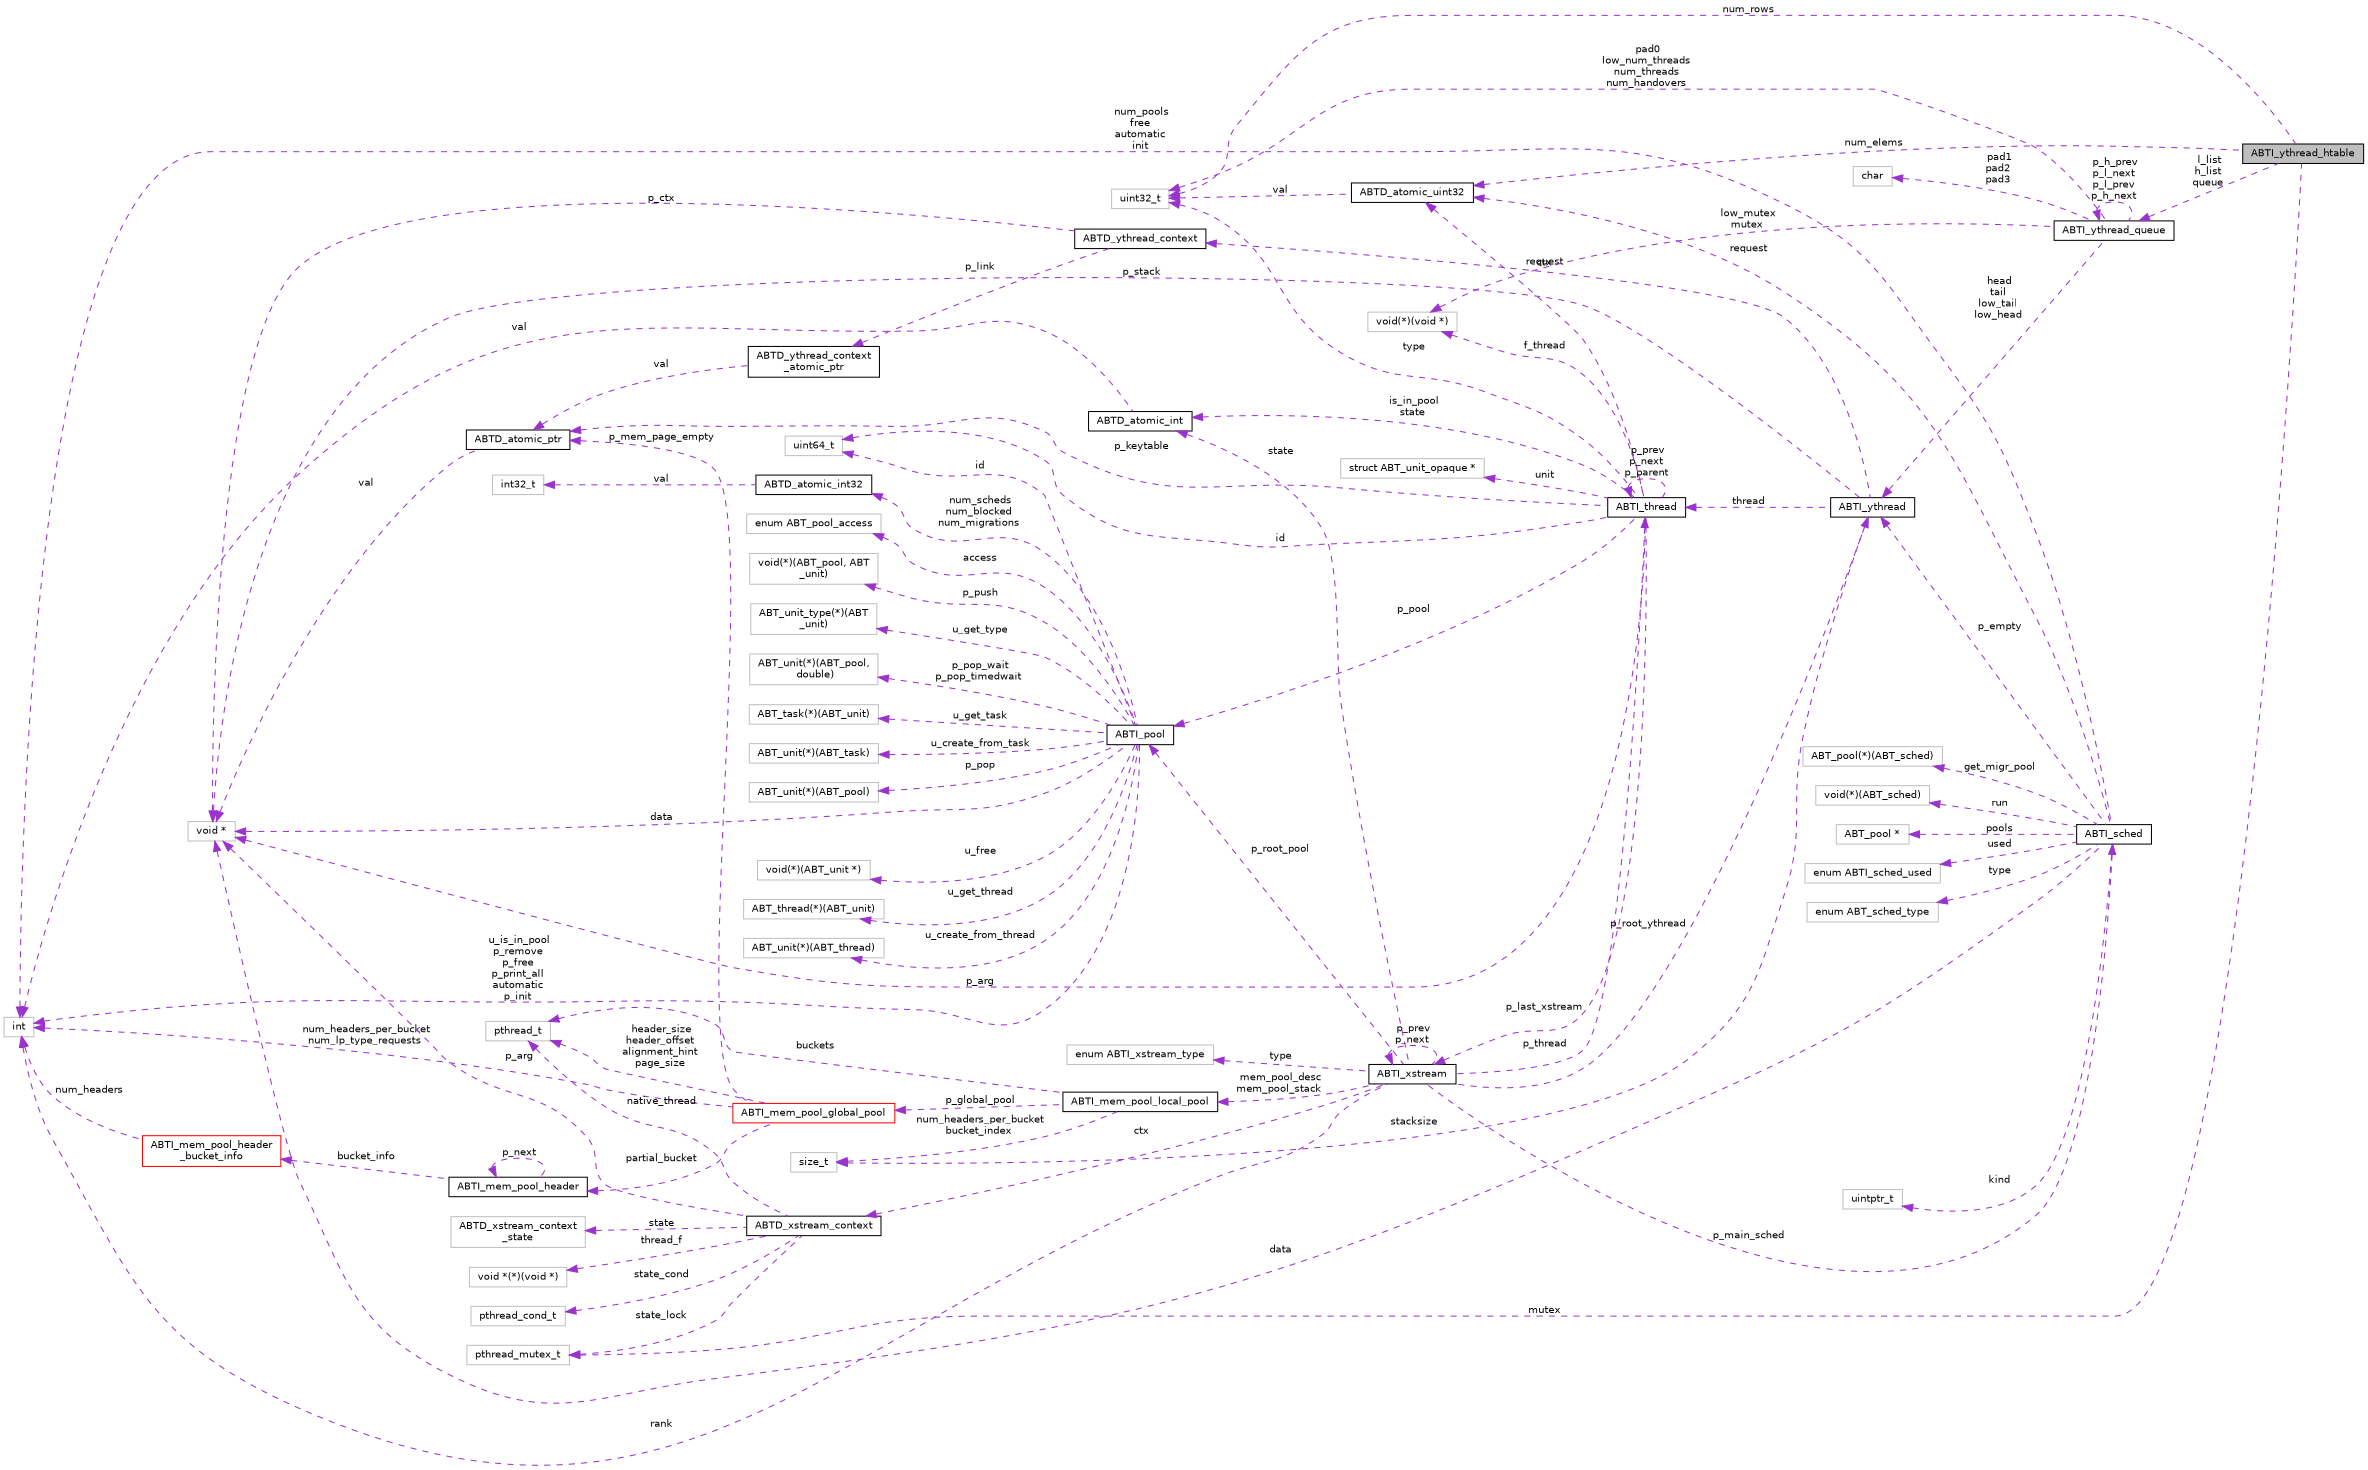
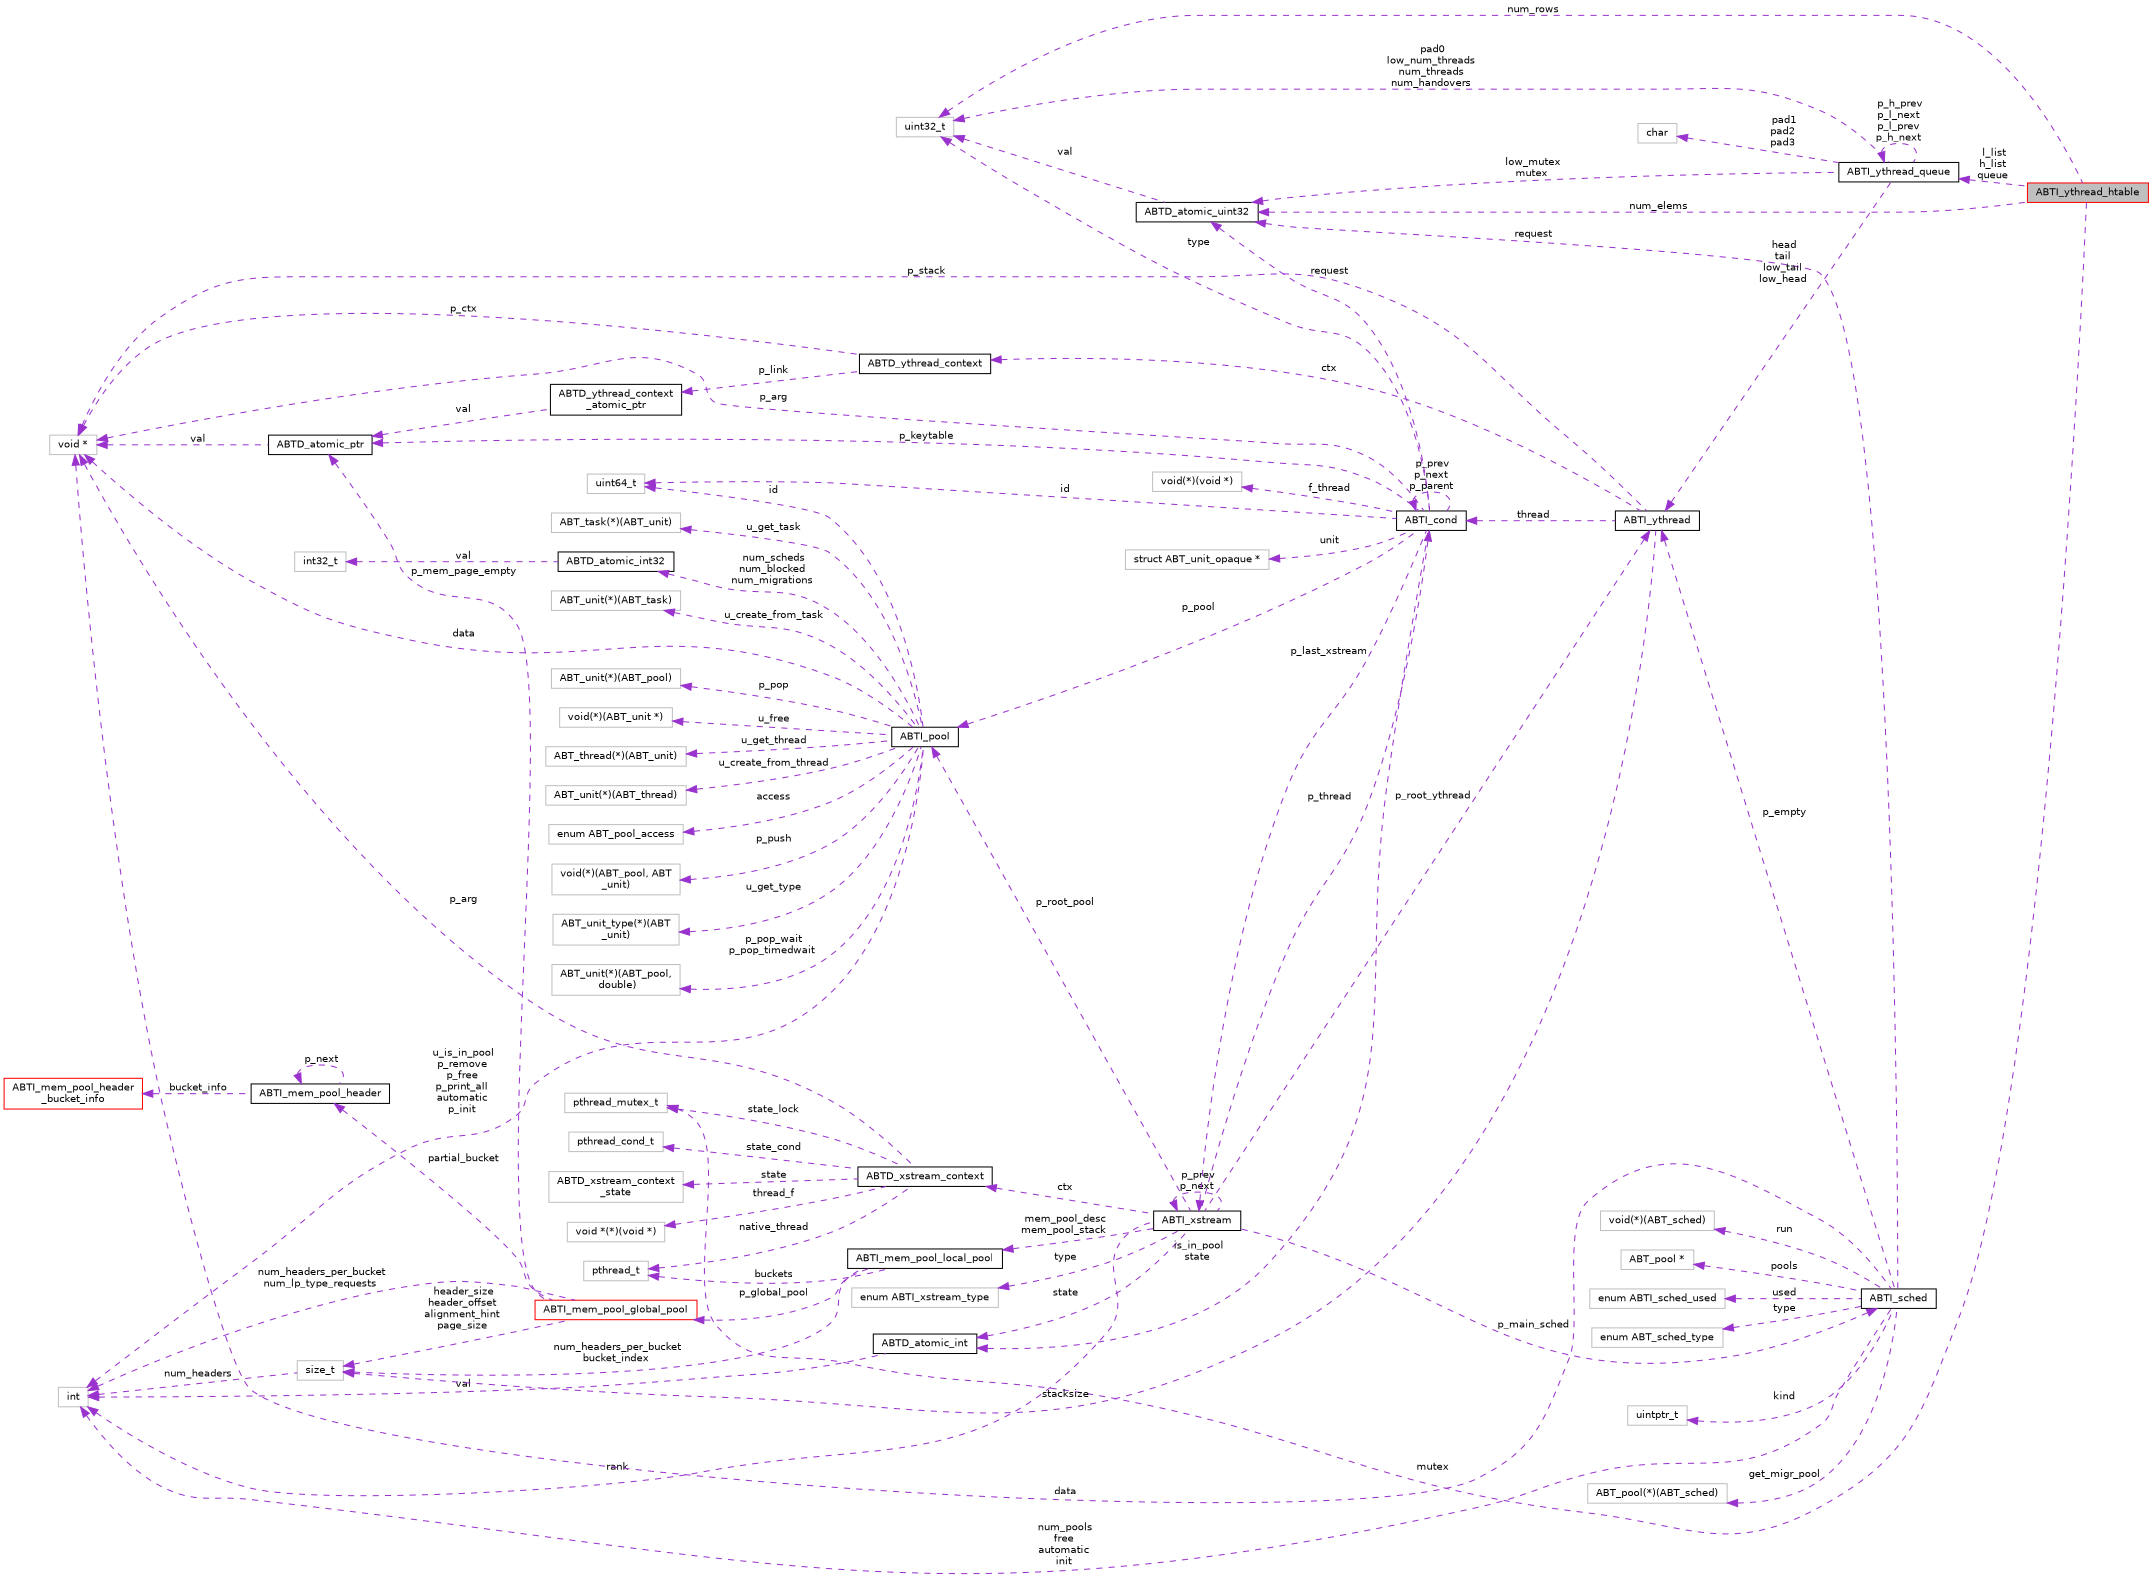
  digraph {
    rankdir=LR
    node [color=grey75 fillcolor=white fontname=Helvetica fontsize=10 shape=record style=filled]
    edge [color=darkorchid3 dir=back fontname=Helvetica fontsize=10 labelfontname=Helvetica labelfontsize=10 style=dashed]
-   n1 [color=black fillcolor=grey75 fontcolor=black height=0.2 label=ABTI_ythread_htable width=0.4]
+   n1 [color=red fillcolor=grey75 fontcolor=black height=0.2 label=ABTI_ythread_htable width=0.4]
    n2 [height=0.2 label=pthread_mutex_t width=0.4]
    n3 [color=black height=0.2 label=ABTD_xstream_context width=0.4]
    n4 [color=black height=0.2 label=ABTI_xstream width=0.4]
    n5 [height=0.2 label=uint32_t width=0.4]
    n6 [color=black height=0.2 label=ABTD_atomic_uint32 width=0.4]
    n7 [color=black height=0.2 label=ABTI_ythread_queue width=0.4]
-   n8 [color=black height=0.2 label=ABTI_thread width=0.4]
+   n8 [color=black height=0.2 label=ABTI_cond width=0.4]
    n9 [color=black height=0.2 label=ABTI_sched width=0.4]
    n10 [color=black height=0.2 label=ABTI_ythread width=0.4]
    n11 [height=0.2 label=char width=0.4]
    n12 [height=0.2 label="void(*)(void *)" width=0.4]
    n13 [height=0.2 label=uint64_t width=0.4]
    n14 [color=black height=0.2 label=ABTI_pool width=0.4]
    n15 [height=0.2 label="void(*)(ABT_unit *)" width=0.4]
    n16 [height=0.2 label="ABT_thread(*)(ABT_unit)" width=0.4]
    n17 [height=0.2 label="ABT_unit(*)(ABT_thread)" width=0.4]
    n18 [height=0.2 label="enum ABT_pool_access" width=0.4]
    n19 [height=0.2 label="void(*)(ABT_pool, ABT\l_unit)" width=0.4]
    n20 [height=0.2 label="ABT_unit_type(*)(ABT\l_unit)" width=0.4]
    n21 [height=0.2 label="ABT_unit(*)(ABT_pool,\l double)" width=0.4]
    n22 [height=0.2 label=int width=0.4]
    n23 [color=black height=0.2 label=ABTD_atomic_int width=0.4]
    n24 [color=red height=0.2 label="ABTI_mem_pool_header\l_bucket_info" width=0.4]
    n25 [color=red height=0.2 label=ABTI_mem_pool_global_pool width=0.4]
    n26 [color=black height=0.2 label=ABTI_mem_pool_header width=0.4]
    n27 [color=black height=0.2 label=ABTI_mem_pool_local_pool width=0.4]
    n28 [color=black height=0.2 label=ABTD_atomic_int32 width=0.4]
    n29 [height=0.2 label=int32_t width=0.4]
    n30 [height=0.2 label="ABT_task(*)(ABT_unit)" width=0.4]
    n31 [height=0.2 label="ABT_unit(*)(ABT_task)" width=0.4]
    n32 [height=0.2 label="ABT_unit(*)(ABT_pool)" width=0.4]
    n33 [height=0.2 label="void *" width=0.4]
    n34 [color=black height=0.2 label=ABTD_atomic_ptr width=0.4]
    n35 [color=black height=0.2 label=ABTD_ythread_context width=0.4]
    n36 [color=black height=0.2 label="ABTD_ythread_context\l_atomic_ptr" width=0.4]
    n37 [height=0.2 label="ABTD_xstream_context\l_state" width=0.4]
    n38 [height=0.2 label="void *(*)(void *)" width=0.4]
    n39 [height=0.2 label=pthread_t width=0.4]
    n40 [height=0.2 label=pthread_cond_t width=0.4]
    n41 [height=0.2 label="ABT_pool(*)(ABT_sched)" width=0.4]
    n42 [height=0.2 label="void(*)(ABT_sched)" width=0.4]
    n43 [height=0.2 label="ABT_pool *" width=0.4]
    n44 [height=0.2 label="enum ABTI_sched_used" width=0.4]
    n45 [height=0.2 label="enum ABT_sched_type" width=0.4]
    n46 [height=0.2 label=uintptr_t width=0.4]
    n47 [height=0.2 label="enum ABTI_xstream_type" width=0.4]
    n48 [height=0.2 label=size_t width=0.4]
    n49 [height=0.2 label="struct ABT_unit_opaque *" width=0.4]
    n2 -> n1 [label=" mutex"]
    n2 -> n3 [label=" state_lock"]
    n3 -> n4 [label=" ctx"]
    n4 -> n4 [label=" p_prev\np_next"]
    n4 -> n8 [label=" p_last_xstream"]
    n5 -> n1 [label=" num_rows"]
    n5 -> n6 [label=" val"]
    n5 -> n7 [label=" pad0\nlow_num_threads\nnum_threads\nnum_handovers"]
    n5 -> n8 [label=" type"]
    n6 -> n1 [label=" num_elems"]
-   n12 -> n7 [label=" low_mutex\nmutex"]
+   n6 -> n7 [label=" low_mutex\nmutex"]
    n6 -> n8 [label=" request"]
    n6 -> n9 [label=" request"]
    n7 -> n1 [label=" l_list\nh_list\nqueue"]
    n7 -> n7 [label=" p_h_prev\np_l_next\np_l_prev\np_h_next"]
    n8 -> n4 [label=" p_thread"]
    n8 -> n8 [label=" p_prev\np_next\np_parent"]
    n8 -> n10 [label=" thread"]
    n9 -> n4 [label=" p_main_sched"]
    n10 -> n4 [label=" p_root_ythread"]
    n10 -> n7 [label=" head\ntail\nlow_tail\nlow_head"]
    n10 -> n9 [label=" p_empty"]
    n11 -> n7 [label=" pad1\npad2\npad3"]
    n12 -> n8 [label=" f_thread"]
    n13 -> n8 [label=" id"]
    n13 -> n14 [label=" id"]
    n14 -> n4 [label=" p_root_pool"]
    n14 -> n8 [label=" p_pool"]
    n15 -> n14 [label=" u_free"]
    n16 -> n14 [label=" u_get_thread"]
    n17 -> n14 [label=" u_create_from_thread"]
    n18 -> n14 [label=" access"]
    n19 -> n14 [label=" p_push"]
    n20 -> n14 [label=" u_get_type"]
    n21 -> n14 [label=" p_pop_wait\np_pop_timedwait"]
    n22 -> n4 [label=" rank"]
    n22 -> n9 [label=" num_pools\nfree\nautomatic\ninit"]
    n22 -> n14 [label=" u_is_in_pool\np_remove\np_free\np_print_all\nautomatic\np_init"]
    n22 -> n23 [label=" val"]
-   n22 -> n24 [label=" num_headers"]
+   n22 -> n48 [label=" num_headers"]
    n22 -> n25 [label=" num_headers_per_bucket\nnum_lp_type_requests"]
    n23 -> n4 [label=" state"]
    n23 -> n8 [label=" is_in_pool\nstate"]
    n24 -> n26 [label=" bucket_info"]
    n25 -> n27 [label=" p_global_pool"]
    n26 -> n25 [label=" partial_bucket"]
    n26 -> n26 [label=" p_next"]
    n27 -> n4 [label=" mem_pool_desc\nmem_pool_stack"]
    n28 -> n14 [label=" num_scheds\nnum_blocked\nnum_migrations"]
    n29 -> n28 [label=" val"]
    n30 -> n14 [label=" u_get_task"]
    n31 -> n14 [label=" u_create_from_task"]
    n32 -> n14 [label=" p_pop"]
    n33 -> n3 [label=" p_arg"]
    n33 -> n8 [label=" p_arg"]
    n33 -> n9 [label=" data"]
    n33 -> n10 [label=" p_stack"]
    n33 -> n14 [label=" data"]
    n33 -> n34 [label=" val"]
    n33 -> n35 [label=" p_ctx"]
    n34 -> n8 [label=" p_keytable"]
    n34 -> n25 [label=" p_mem_page_empty"]
    n34 -> n36 [label=" val"]
    n35 -> n10 [label=" ctx"]
    n36 -> n35 [label=" p_link"]
    n37 -> n3 [label=" state"]
    n38 -> n3 [label=" thread_f"]
    n39 -> n3 [label=" native_thread"]
    n39 -> n27 [label=" buckets"]
    n40 -> n3 [label=" state_cond"]
    n41 -> n9 [label=" get_migr_pool"]
    n42 -> n9 [label=" run"]
    n43 -> n9 [label=" pools"]
    n44 -> n9 [label=" used"]
    n45 -> n9 [label=" type"]
    n46 -> n9 [label=" kind"]
    n47 -> n4 [label=" type"]
    n48 -> n10 [label=" stacksize"]
-   n39 -> n25 [label=" header_size\nheader_offset\nalignment_hint\npage_size"]
+   n48 -> n25 [label=" header_size\nheader_offset\nalignment_hint\npage_size"]
    n48 -> n27 [label=" num_headers_per_bucket\nbucket_index"]
    n49 -> n8 [label=" unit"]
  }
